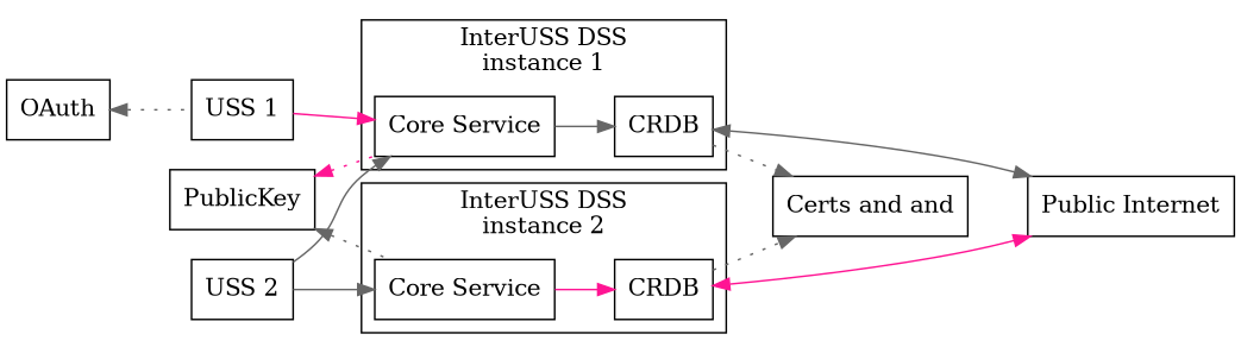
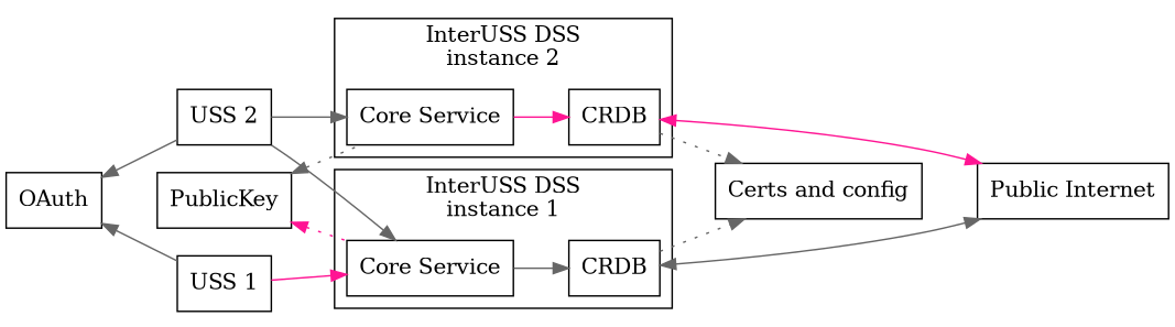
  digraph {
    rankdir=LR
    node [shape=box]
    edge [color=gray40]
    n1 [label="Core Service"]
    n2 [label=CRDB]
    n3 [label="Core Service"]
    n4 [label=CRDB]
-   n5 [label="Certs and and"]
+   n5 [label="Certs and config"]
    n6 [label="Public Internet"]
    n7 [label="USS 1"]
    n8 [label="USS 2"]
    OAuth
    PublicKey
    subgraph cluster_1 {
      label="InterUSS DSS\ninstance 1"
      n1
      n2
    }
    subgraph cluster_2 {
      label="InterUSS DSS\ninstance 2"
      n3
      n4
    }
    n1 -> n2
    n2 -> n5 [style=dotted]
    n2 -> n6 [dir=both]
    n3 -> n4 [color=deeppink]
    n4 -> n5 [style=dotted]
    n4 -> n6 [color=deeppink dir=both]
    n5 -> n6 [color=transparent dir=none]
    n7 -> n1 [color=deeppink]
    n8 -> n1
    n8 -> n3
-   OAuth -> n7 [dir=back style=dotted]
+   OAuth -> n7 [dir=back]
+   OAuth -> n8 [dir=back]
    PublicKey -> n1 [color=deeppink dir=back style=dotted]
    PublicKey -> n3 [dir=back style=dotted]
  }
